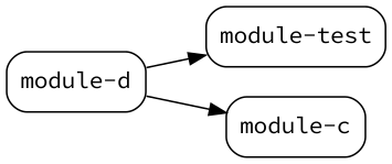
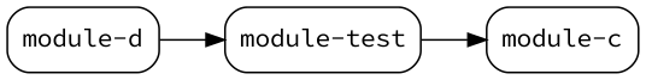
  digraph {
    fontname="Source Code Pro"
    rankdir=LR
    node [fontname="Source Code Pro" fontsize=14 shape=box style=rounded]
    edge [fontname="Source Code Pro" fontsize=10]
    n1 [label="module-test"]
    n2 [label=<module-c>]
    n3 [label=<module-d>]
-   n3 -> n2
+   n1 -> n2
    n3 -> n1
  }
